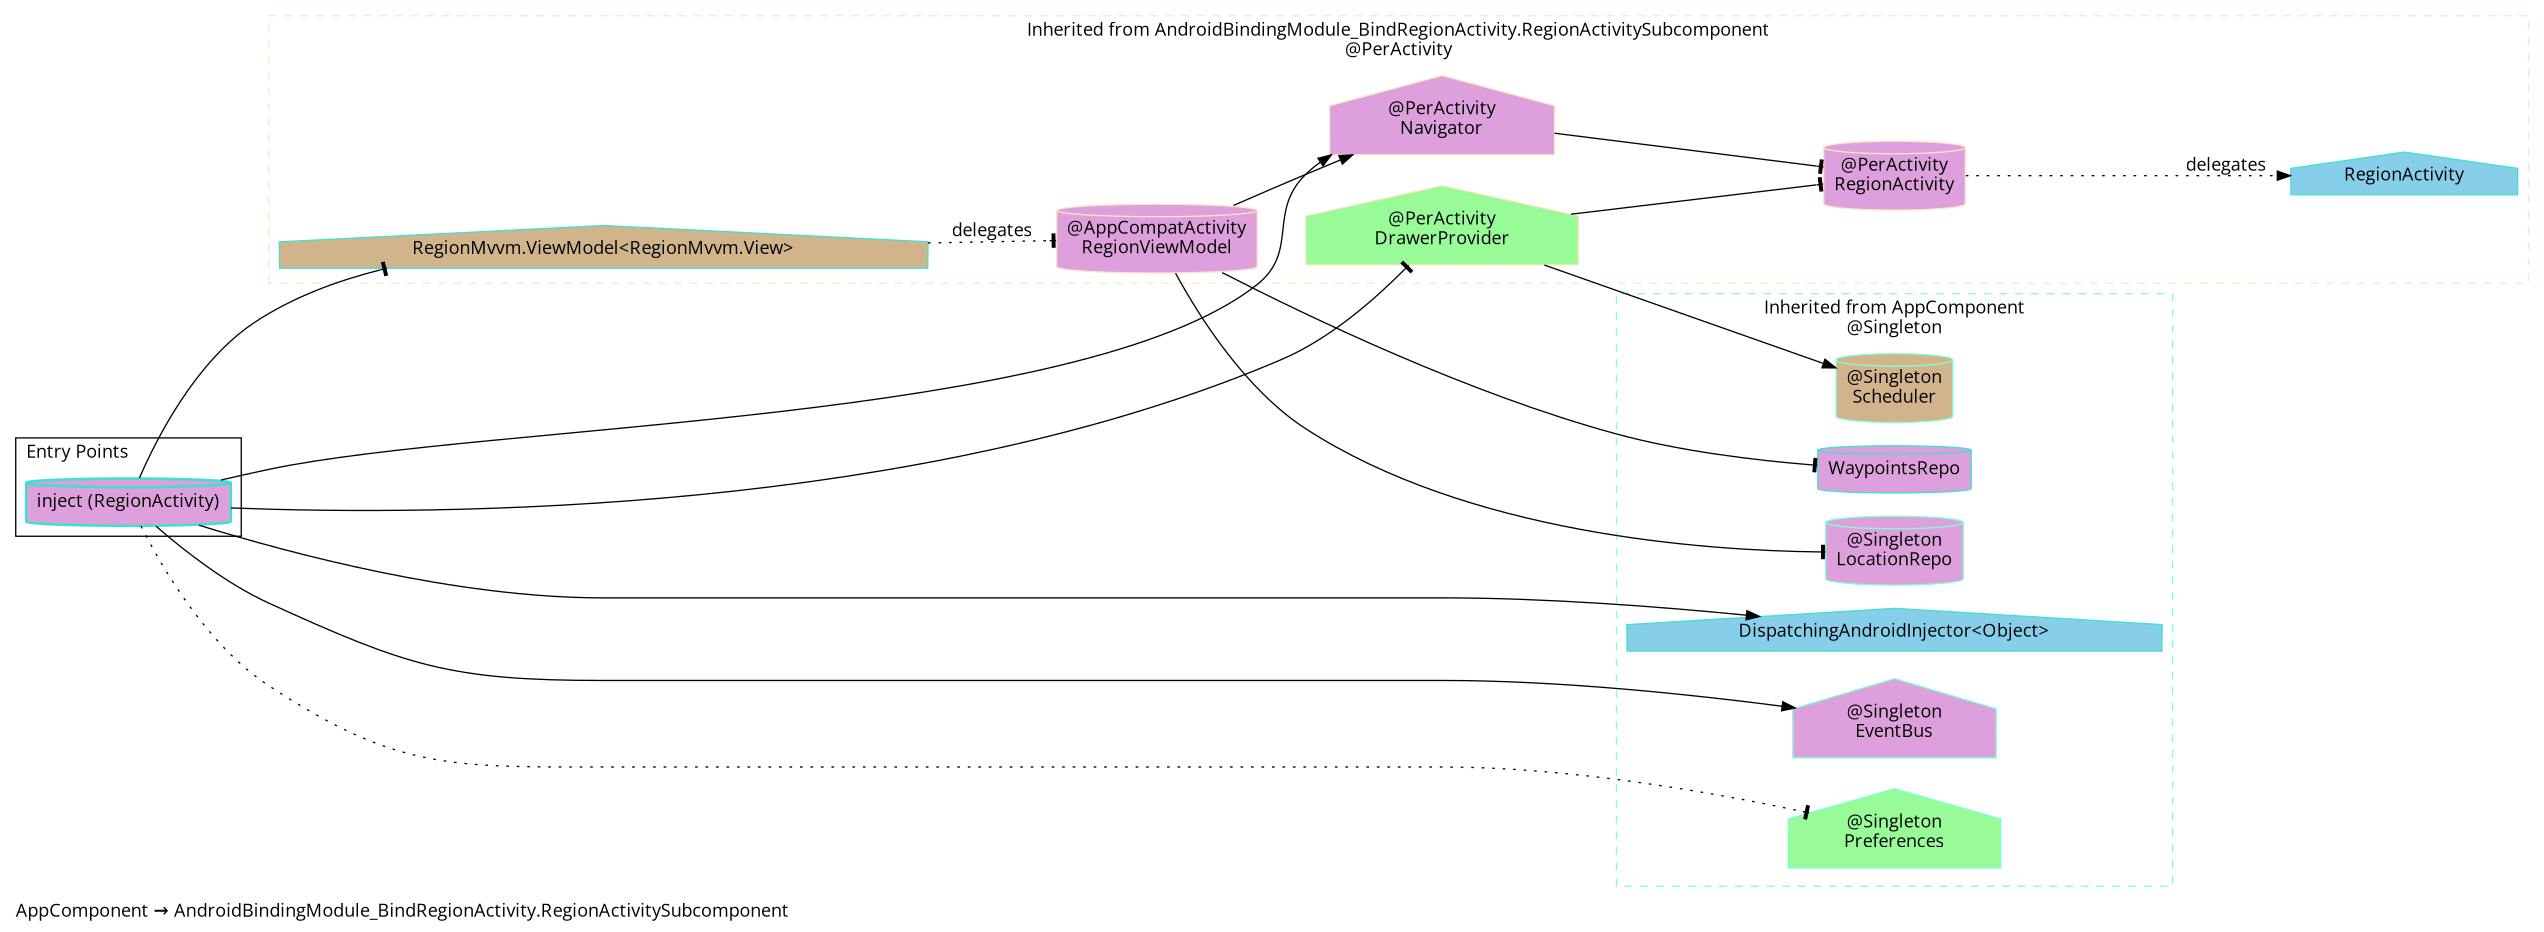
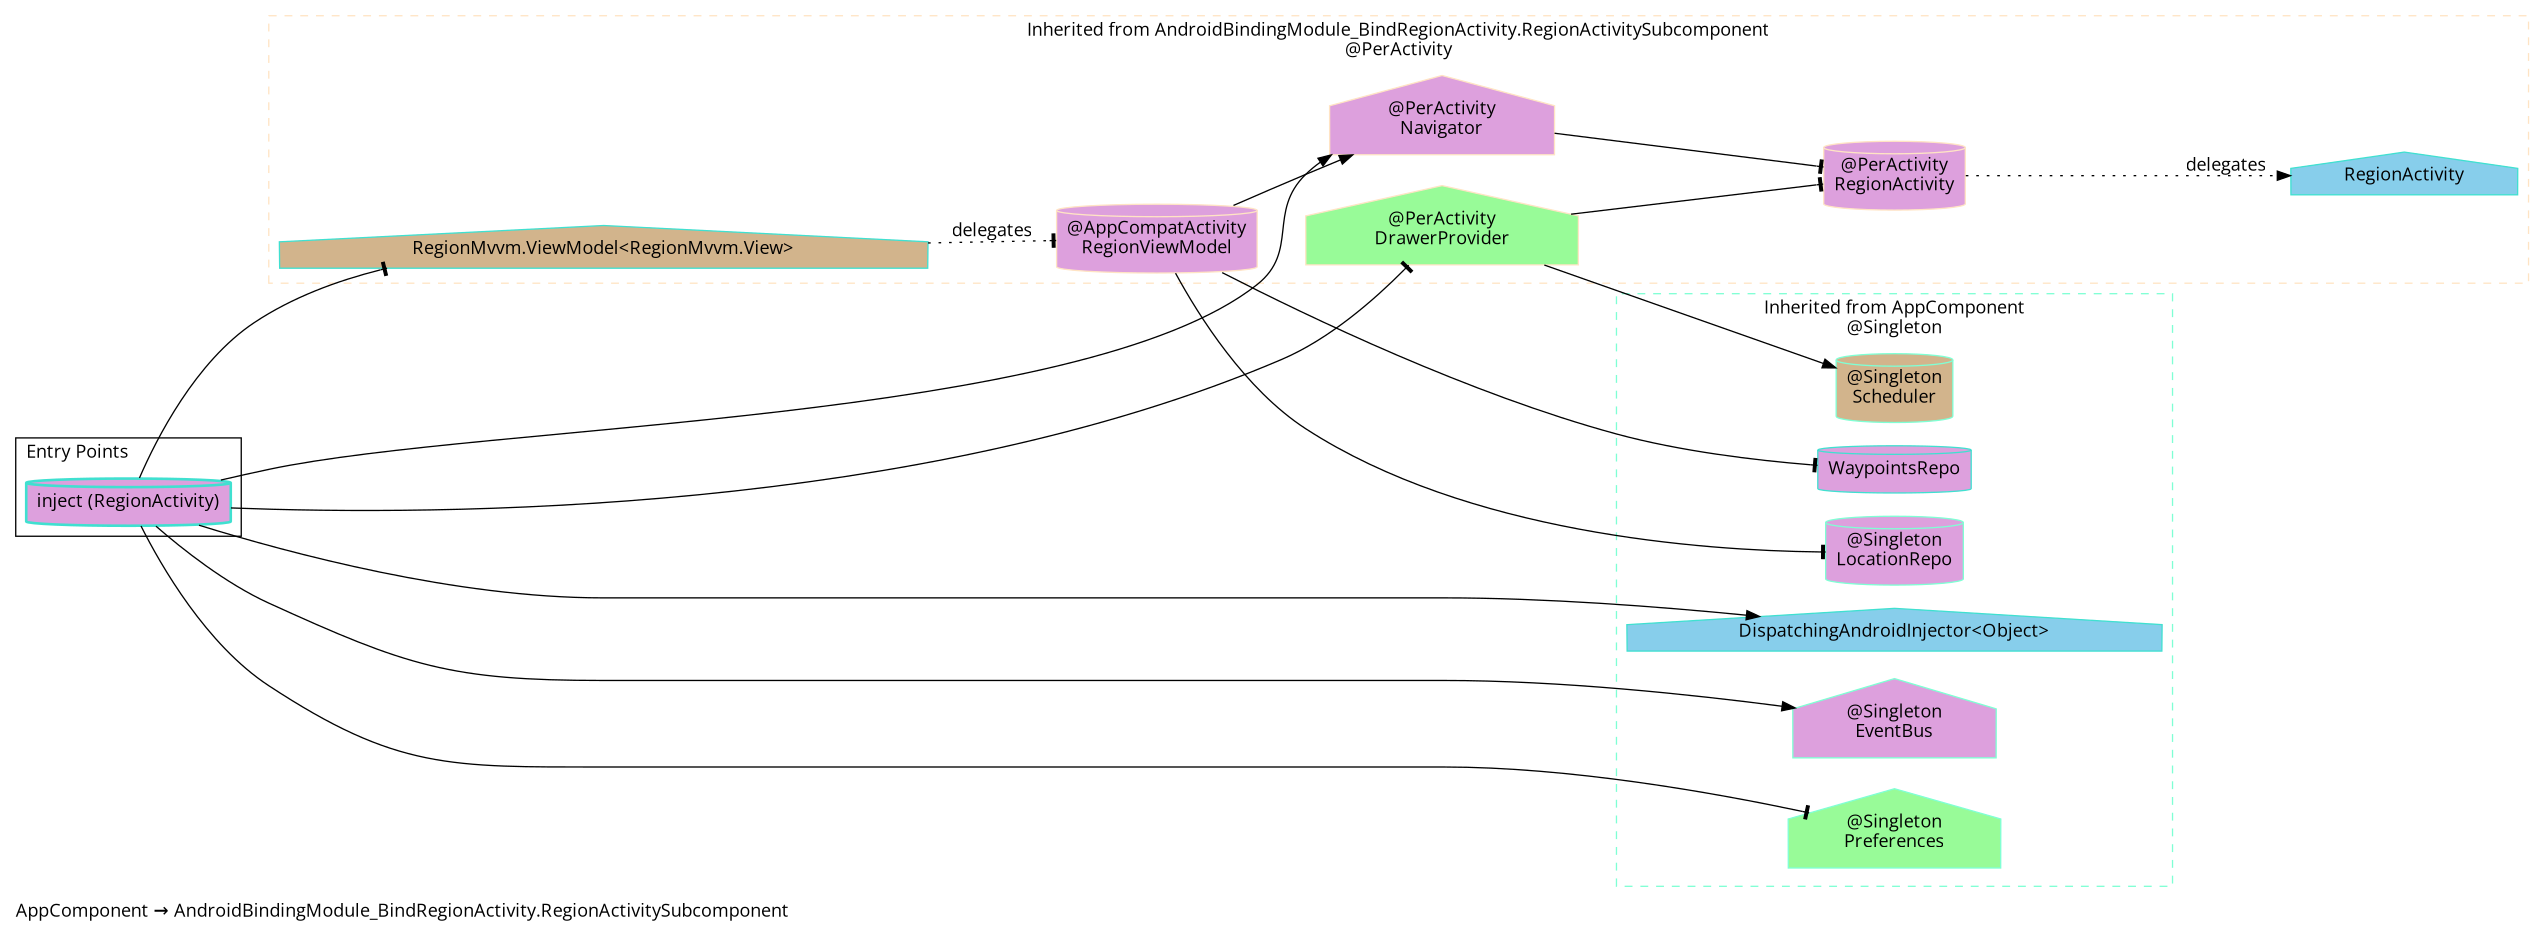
  digraph {
    compound=true
    fontname="Open Sans"
    label="AppComponent → AndroidBindingModule_BindRegionActivity.RegionActivitySubcomponent"
    labeljust=l
    rankdir=LR
    node [color=turquoise fillcolor=plum fontname="Open Sans" shape=house style=filled]
    edge [arrowhead=tee fontname="Open Sans"]
    n1 [fillcolor=tan label="RegionMvvm.ViewModel<RegionMvvm.View>"]
    n2 [color=bisque fillcolor=palegreen label="@PerActivity\nDrawerProvider"]
    n3 [color=bisque label="@PerActivity\nNavigator"]
    n4 [color=bisque label="@AppCompatActivity\nRegionViewModel" shape=cylinder]
    n5 [color=bisque label="@PerActivity\nRegionActivity" shape=cylinder]
    n6 [fillcolor=skyblue label=RegionActivity]
    n7 [label="inject (RegionActivity)" penwidth=2 shape=cylinder]
    n8 [fillcolor=skyblue label="DispatchingAndroidInjector<Object>"]
    n9 [color=aquamarine label="@Singleton\nEventBus"]
    n10 [color=aquamarine fillcolor=palegreen label="@Singleton\nPreferences"]
    n11 [color=aquamarine fillcolor=tan label="@Singleton\nScheduler" shape=cylinder]
    n12 [label=WaypointsRepo shape=cylinder]
    n13 [color=aquamarine label="@Singleton\nLocationRepo" shape=cylinder]
    subgraph cluster_1 {
      color=bisque
      label="Inherited from AndroidBindingModule_BindRegionActivity.RegionActivitySubcomponent\n@PerActivity"
      labeljust=c
      style=dashed
      n1
      n2
      n3
      n4
      n5
      n6
    }
    subgraph cluster_2 {
      label="Entry Points"
      n7
    }
    subgraph cluster_3 {
      label="Dependency Graph"
    }
    subgraph cluster_4 {
      label=Subcomponents
      shape=folder
    }
    subgraph cluster_5 {
      color=aquamarine
      label="Inherited from AppComponent\n@Singleton"
      labeljust=c
      style=dashed
      n8
      n9
      n10
      n11
      n12
      n13
    }
    n1 -> n4 [label=delegates style=dotted]
    n2 -> n5
    n2 -> n11 [arrowhead=normal]
    n3 -> n5
    n4 -> n3 [arrowhead=normal]
    n4 -> n12
    n4 -> n13
    n5 -> n6 [arrowhead=normal label=delegates style=dotted]
    n7 -> n1
    n7 -> n2
    n7 -> n3 [arrowhead=normal]
    n7 -> n8 [arrowhead=normal]
    n7 -> n9 [arrowhead=normal]
-   n7 -> n10 [style=dotted]
+   n7 -> n10
  }
